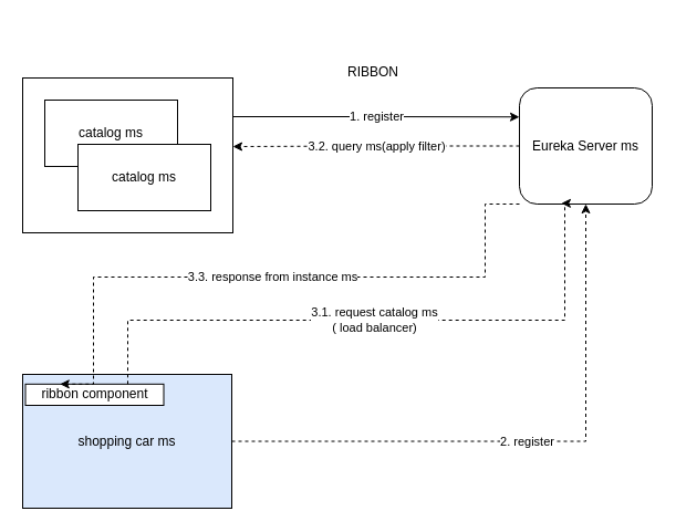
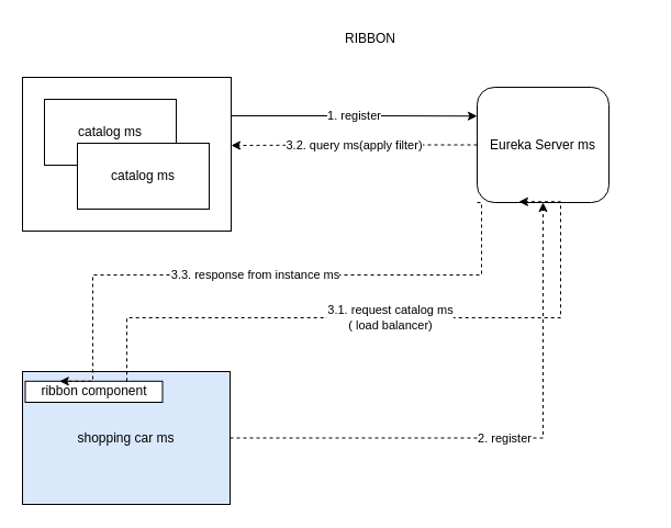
  <mxCell id="0" />
  <mxCell id="1" parent="0" />
  <mxCell id="2" value="" style="group" vertex="1" connectable="0" parent="1"><mxGeometry x="20" y="338" width="189" height="121" as="geometry" /></mxCell>
  <mxCell id="3" value="shopping car ms" style="rounded=0;whiteSpace=wrap;html=1;fillColor=#dae8fc;" vertex="1" parent="2"><mxGeometry width="189" height="121" as="geometry" /></mxCell>
  <mxCell id="4" value="ribbon component" style="rounded=0;whiteSpace=wrap;html=1;" vertex="1" parent="2"><mxGeometry x="2.5" y="8.8" width="125" height="19.2" as="geometry" /></mxCell>
  <mxCell id="5" value="3.2. query ms(apply filter)" style="edgeStyle=orthogonalEdgeStyle;rounded=0;orthogonalLoop=1;jettySize=auto;html=1;entryX=1;entryY=0.443;entryDx=0;entryDy=0;entryPerimeter=0;dashed=1;" edge="1" parent="1" source="7" target="9"><mxGeometry relative="1" as="geometry" /></mxCell>
  <mxCell id="6" value="3.3. response from instance ms" style="edgeStyle=orthogonalEdgeStyle;rounded=0;orthogonalLoop=1;jettySize=auto;html=1;entryX=0.25;entryY=0;entryDx=0;entryDy=0;dashed=1;exitX=0;exitY=1;exitDx=0;exitDy=0;" edge="1" parent="1" source="7" target="4"><mxGeometry relative="1" as="geometry"><mxPoint x="741" y="269" as="sourcePoint" /><Array as="points"><mxPoint x="438" y="184" /><mxPoint x="438" y="250" /><mxPoint x="84" y="250" /></Array></mxGeometry></mxCell>
- <mxCell id="7" value="Eureka Server ms" style="rounded=1;whiteSpace=wrap;html=1;" vertex="1" parent="1"><mxGeometry x="469" y="79" width="120" height="105" as="geometry" /></mxCell>
+ <mxCell id="7" value="Eureka Server ms" style="rounded=1;whiteSpace=wrap;html=1;" vertex="1" parent="1"><mxGeometry x="434" y="79" width="120" height="105" as="geometry" /></mxCell>
  <mxCell id="8" value="" style="group" vertex="1" connectable="0" parent="1"><mxGeometry x="20" y="70" width="190" height="140" as="geometry" /></mxCell>
  <mxCell id="9" value="" style="rounded=0;whiteSpace=wrap;html=1;" vertex="1" parent="8"><mxGeometry width="190" height="140" as="geometry" /></mxCell>
  <mxCell id="10" value="" style="group" vertex="1" connectable="0" parent="8"><mxGeometry x="20" y="20" width="150" height="100" as="geometry" /></mxCell>
  <mxCell id="11" value="catalog ms" style="rounded=0;whiteSpace=wrap;html=1;" vertex="1" parent="10"><mxGeometry width="120" height="60" as="geometry" /></mxCell>
  <mxCell id="12" value="catalog ms" style="rounded=0;whiteSpace=wrap;html=1;" vertex="1" parent="10"><mxGeometry x="30" y="40" width="120" height="60" as="geometry" /></mxCell>
  <mxCell id="13" value="2. register" style="edgeStyle=orthogonalEdgeStyle;rounded=0;orthogonalLoop=1;jettySize=auto;html=1;entryX=0.5;entryY=1;entryDx=0;entryDy=0;dashed=1;" edge="1" parent="1" source="3" target="7"><mxGeometry relative="1" as="geometry" /></mxCell>
  <mxCell id="14" value="3.1. request catalog ms&lt;br&gt;( load balancer)" style="edgeStyle=orthogonalEdgeStyle;orthogonalLoop=1;jettySize=auto;html=1;rounded=0;dashed=1;entryX=0.316;entryY=0.993;entryDx=0;entryDy=0;entryPerimeter=0;" edge="1" parent="1" source="4" target="7"><mxGeometry relative="1" as="geometry"><mxPoint x="628" y="260" as="targetPoint" /><Array as="points"><mxPoint x="115" y="289" /><mxPoint x="510" y="289" /><mxPoint x="510" y="183" /></Array></mxGeometry></mxCell>
  <mxCell id="15" value="1. register" style="edgeStyle=orthogonalEdgeStyle;rounded=0;orthogonalLoop=1;jettySize=auto;html=1;exitX=1;exitY=0.25;exitDx=0;exitDy=0;entryX=0;entryY=0.25;entryDx=0;entryDy=0;" edge="1" parent="1" source="9" target="7"><mxGeometry relative="1" as="geometry" /></mxCell>
- <mxCell id="16" value="RIBBON" style="text;html=1;strokeColor=none;fillColor=none;align=center;verticalAlign=middle;whiteSpace=wrap;rounded=0;" vertex="1" parent="1"><mxGeometry x="307" y="50" width="60" height="30" as="geometry" /></mxCell>
+ <mxCell id="16" value="RIBBON" style="text;html=1;strokeColor=none;fillColor=none;align=center;verticalAlign=middle;whiteSpace=wrap;rounded=0;" vertex="1" parent="1"><mxGeometry x="307" y="20" width="60" height="30" as="geometry" /></mxCell>
